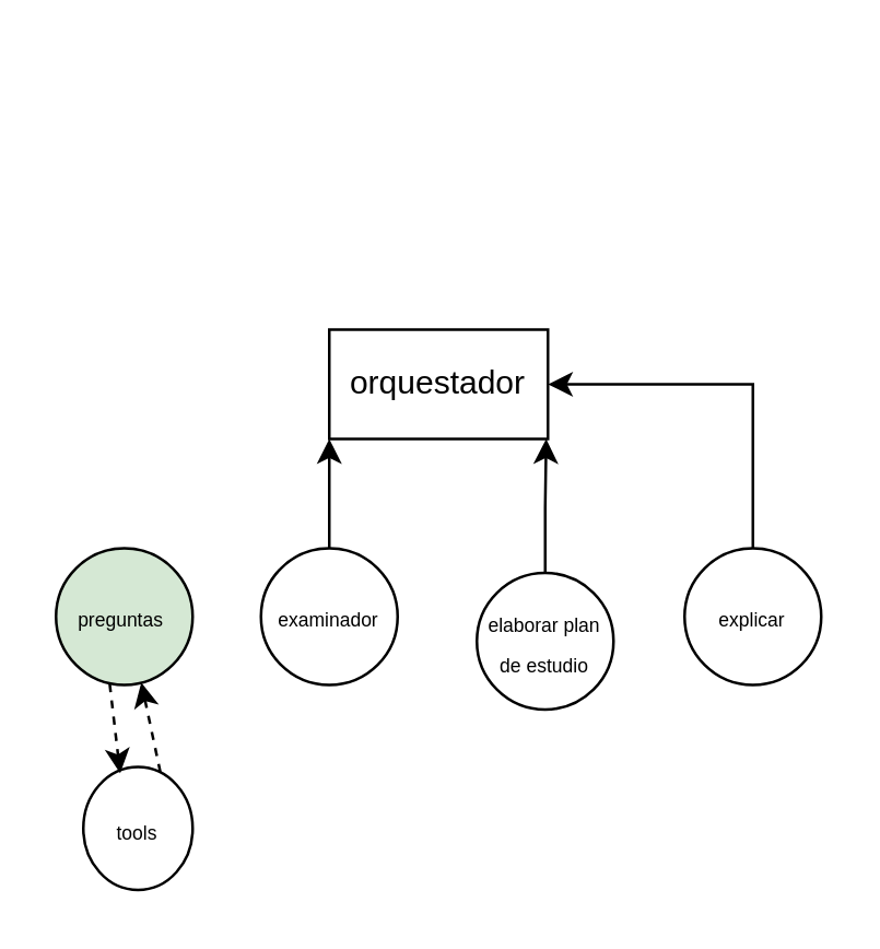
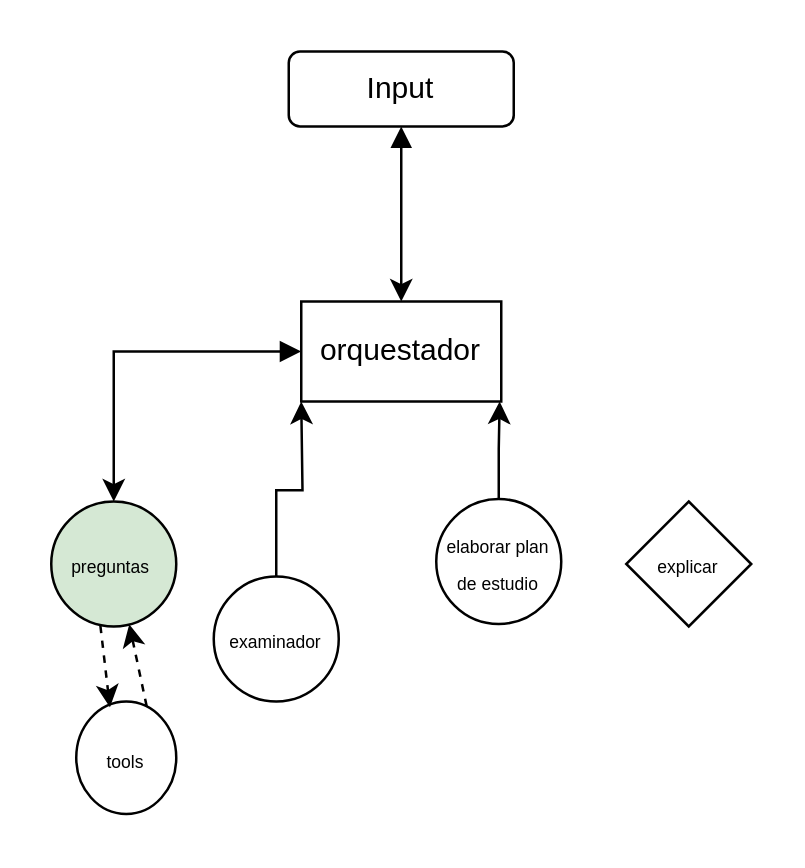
  <mxCell id="0" />
  <mxCell id="1" parent="0" />
+ <mxCell id="2" style="edgeStyle=orthogonalEdgeStyle;rounded=0;orthogonalLoop=1;jettySize=auto;html=1;exitX=0.5;exitY=1;exitDx=0;exitDy=0;entryX=0.5;entryY=0;entryDx=0;entryDy=0;startArrow=block;startFill=1;" parent="1" source="3" target="11" edge="1"><mxGeometry relative="1" as="geometry" /></mxCell>
+ <mxCell id="3" value="Input" style="rounded=1;whiteSpace=wrap;html=1;" parent="1" vertex="1"><mxGeometry x="115" y="20" width="90" height="30" as="geometry" /></mxCell>
  <mxCell id="4" value="&lt;font style=&quot;font-size: 7px;&quot;&gt;preguntas&amp;nbsp;&lt;/font&gt;" style="ellipse;whiteSpace=wrap;html=1;fillColor=#d5e8d4;" parent="1" vertex="1"><mxGeometry x="20" y="200" width="50" height="50" as="geometry" /></mxCell>
  <mxCell id="5" style="edgeStyle=orthogonalEdgeStyle;rounded=0;orthogonalLoop=1;jettySize=auto;html=1;exitX=0.5;exitY=0;exitDx=0;exitDy=0;entryX=0;entryY=1;entryDx=0;entryDy=0;" parent="1" source="6" edge="1"><mxGeometry relative="1" as="geometry"><mxPoint x="120" y="160" as="targetPoint" /></mxGeometry></mxCell>
- <mxCell id="6" value="&lt;font style=&quot;font-size: 7px;&quot;&gt;examinador&lt;/font&gt;" style="ellipse;whiteSpace=wrap;html=1;" parent="1" vertex="1"><mxGeometry x="95" y="200" width="50" height="50" as="geometry" /></mxCell>
+ <mxCell id="6" value="&lt;font style=&quot;font-size: 7px;&quot;&gt;examinador&lt;/font&gt;" style="ellipse;whiteSpace=wrap;html=1;" parent="1" vertex="1"><mxGeometry x="85" y="230" width="50" height="50" as="geometry" /></mxCell>
  <mxCell id="7" value="&lt;font style=&quot;font-size: 7px;&quot;&gt;tools&lt;/font&gt;" style="ellipse;whiteSpace=wrap;html=1;" parent="1" vertex="1"><mxGeometry x="30" y="280" width="40" height="45" as="geometry" /></mxCell>
  <mxCell id="8" value="" style="endArrow=classic;html=1;rounded=0;exitX=0.393;exitY=0.993;exitDx=0;exitDy=0;exitPerimeter=0;dashed=1;entryX=0.337;entryY=0.052;entryDx=0;entryDy=0;entryPerimeter=0;" parent="1" source="4" target="7" edge="1"><mxGeometry width="50" height="50" relative="1" as="geometry"><mxPoint x="10" y="250" as="sourcePoint" /><mxPoint x="40" y="280" as="targetPoint" /></mxGeometry></mxCell>
  <mxCell id="9" value="" style="endArrow=classic;html=1;rounded=0;exitX=0.704;exitY=0.041;exitDx=0;exitDy=0;exitPerimeter=0;entryX=0.624;entryY=0.982;entryDx=0;entryDy=0;entryPerimeter=0;dashed=1;" parent="1" source="7" target="4" edge="1"><mxGeometry width="50" height="50" relative="1" as="geometry"><mxPoint x="-10" y="280" as="sourcePoint" /><mxPoint x="40" y="230" as="targetPoint" /></mxGeometry></mxCell>
+ <mxCell id="10" style="edgeStyle=orthogonalEdgeStyle;rounded=0;orthogonalLoop=1;jettySize=auto;html=1;exitX=0;exitY=0.5;exitDx=0;exitDy=0;startArrow=block;startFill=1;" parent="1" source="11" target="4" edge="1"><mxGeometry relative="1" as="geometry" /></mxCell>
  <mxCell id="11" value="orquestador" style="rounded=0;whiteSpace=wrap;html=1;" parent="1" vertex="1"><mxGeometry x="120" y="120" width="80" height="40" as="geometry" /></mxCell>
- <mxCell id="12" value="&lt;font style=&quot;font-size: 7px;&quot;&gt;elaborar plan de estudio&lt;/font&gt;" style="ellipse;whiteSpace=wrap;html=1;" parent="1" vertex="1"><mxGeometry x="174" y="209" width="50" height="50" as="geometry" /></mxCell>
- <mxCell id="13" style="edgeStyle=orthogonalEdgeStyle;rounded=0;orthogonalLoop=1;jettySize=auto;html=1;exitX=0.5;exitY=0;exitDx=0;exitDy=0;entryX=1;entryY=0.5;entryDx=0;entryDy=0;" parent="1" source="14" target="11" edge="1"><mxGeometry relative="1" as="geometry" /></mxCell>
- <mxCell id="14" value="&lt;font style=&quot;font-size: 7px;&quot;&gt;explicar&lt;/font&gt;" style="ellipse;whiteSpace=wrap;html=1;" parent="1" vertex="1"><mxGeometry x="250" y="200" width="50" height="50" as="geometry" /></mxCell>
+ <mxCell id="12" value="&lt;font style=&quot;font-size: 7px;&quot;&gt;elaborar plan de estudio&lt;/font&gt;" style="ellipse;whiteSpace=wrap;html=1;" parent="1" vertex="1"><mxGeometry x="174" y="199" width="50" height="50" as="geometry" /></mxCell>
+ <mxCell id="14" value="&lt;font style=&quot;font-size: 7px;&quot;&gt;explicar&lt;/font&gt;" style="rhombus;whiteSpace=wrap;html=1;" parent="1" vertex="1"><mxGeometry x="250" y="200" width="50" height="50" as="geometry" /></mxCell>
  <mxCell id="15" style="edgeStyle=orthogonalEdgeStyle;rounded=0;orthogonalLoop=1;jettySize=auto;html=1;entryX=0.942;entryY=1.025;entryDx=0;entryDy=0;entryPerimeter=0;" parent="1" source="12" edge="1"><mxGeometry relative="1" as="geometry"><mxPoint x="199.36" y="160" as="targetPoint" /></mxGeometry></mxCell>
